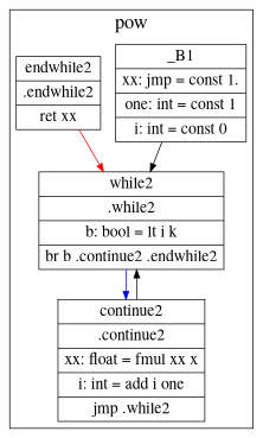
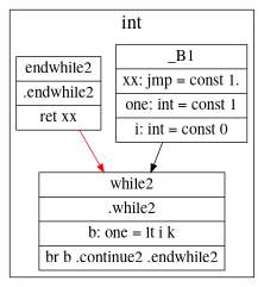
  digraph {
    fontname=Times
    fontsize=24
    penwidth=1
    node [fontname=Times fontsize=20 shape=record]
    n1 [label="{_B1|xx: jmp = const 1.|one: int = const 1|i: int = const 0}"]
-   n2 [label="{while2|.while2|b: bool = lt i k|br b .continue2 .endwhile2}"]
-   n3 [label="{continue2|.continue2|xx: float = fmul xx x|i: int = add i one|jmp .while2}"]
+   n2 [label="{while2|.while2|b: one = lt i k|br b .continue2 .endwhile2}"]
    n4 [label="{endwhile2|.endwhile2|ret xx}"]
    subgraph cluster_1 {
-     label=pow
+     label=int
      n1
      n2
-     n3
      n4
    }
    n1 -> n2
-   n2 -> n3 [color=blue]
-   n3 -> n2
    n4 -> n2 [color=red]
  }
